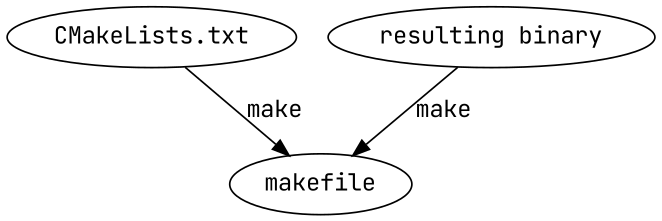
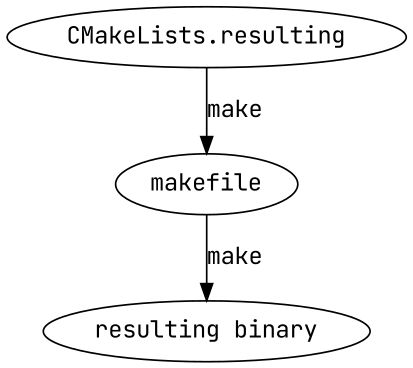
  digraph {
    fontname="JetBrains Mono"
    rankdir=TB
    node [fontname="JetBrains Mono"]
    edge [fontname="JetBrains Mono"]
-   n1 [label="CMakeLists.txt"]
+   n1 [label="CMakeLists.resulting"]
    n2 [label=makefile]
    n3 [label="resulting binary"]
    n1 -> n2 [label=make]
-   n3 -> n2 [label=make]
+   n2 -> n3 [label=make]
  }
